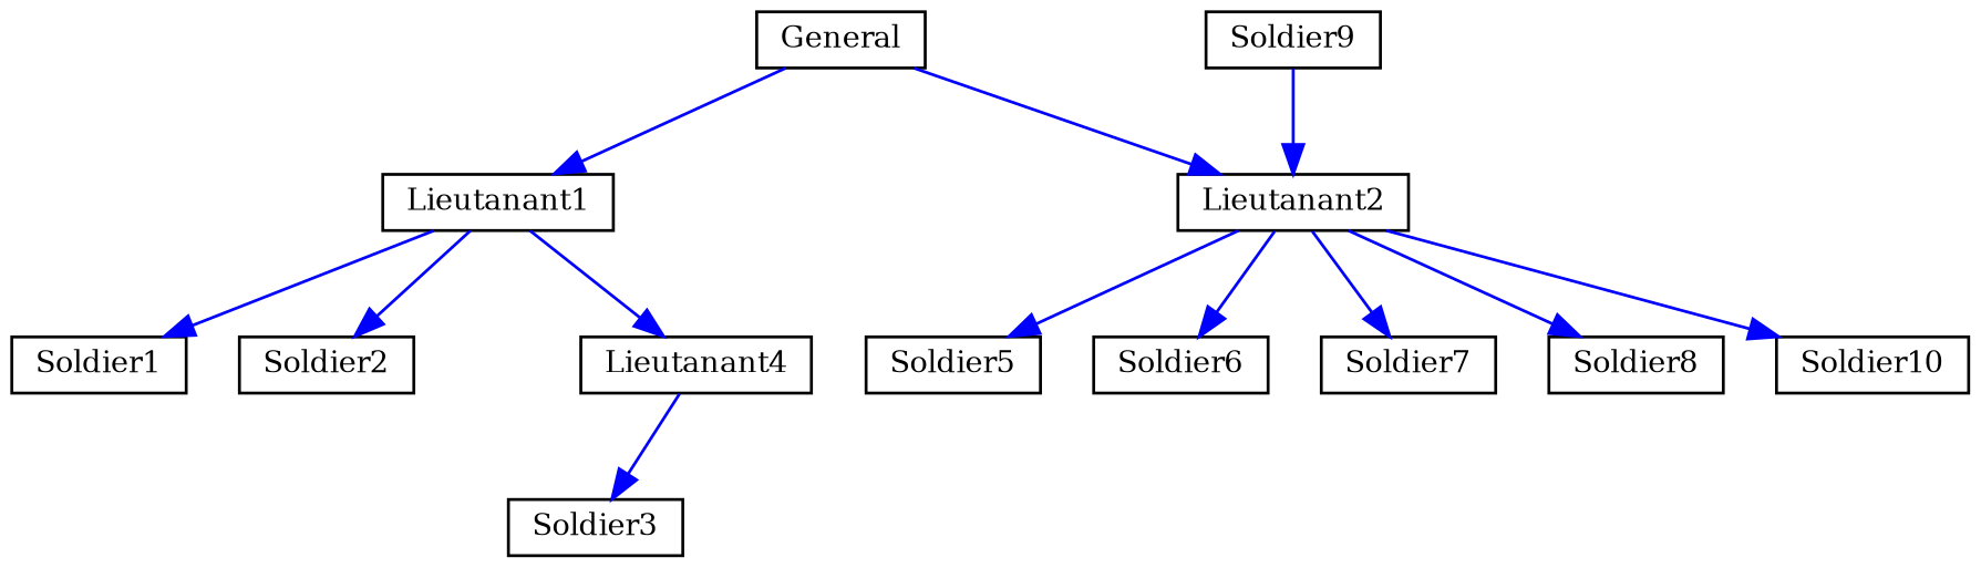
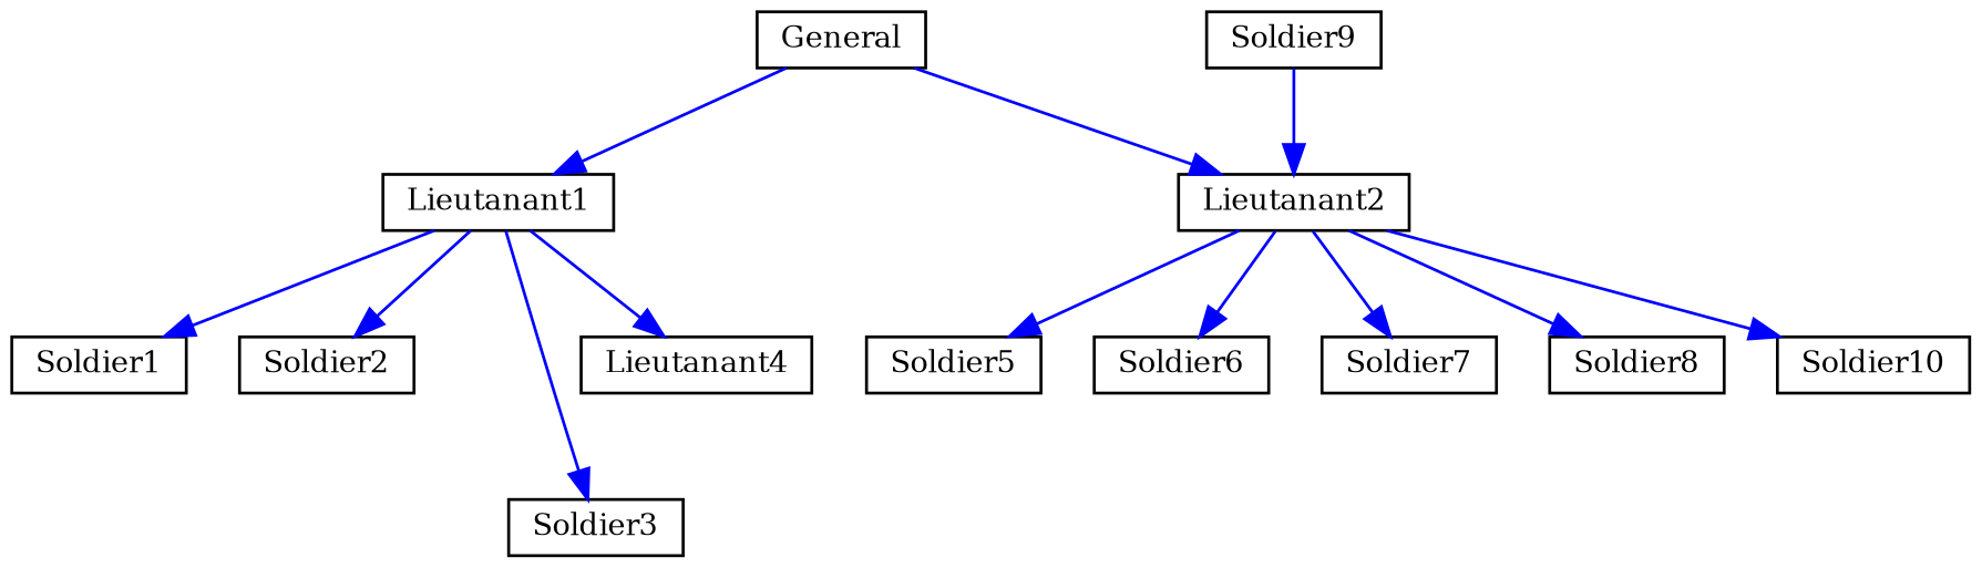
  digraph {
    node [fontsize=10 shape=box]
    edge [color=blue]
    General [height=0.25]
    Lieutanant1 [height=0.25]
    Lieutanant2 [height=0.25]
    Soldier1 [height=0.25]
    Soldier2 [height=0.25]
    Soldier3 [height=0.25]
    n7 [height=0.25 label=Lieutanant4]
    Soldier5 [height=0.25]
    Soldier6 [height=0.25]
    Soldier7 [height=0.25]
    Soldier8 [height=0.25]
    Soldier10 [height=0.25]
    Soldier9 [height=0.25]
    General -> Lieutanant1
    General -> Lieutanant2
    Lieutanant1 -> Soldier1
    Lieutanant1 -> Soldier2
-   n7 -> Soldier3
+   Lieutanant1 -> Soldier3
    Lieutanant1 -> n7
    Lieutanant2 -> Soldier5
    Lieutanant2 -> Soldier6
    Lieutanant2 -> Soldier7
    Lieutanant2 -> Soldier8
    Lieutanant2 -> Soldier10
    Soldier9 -> Lieutanant2
  }
